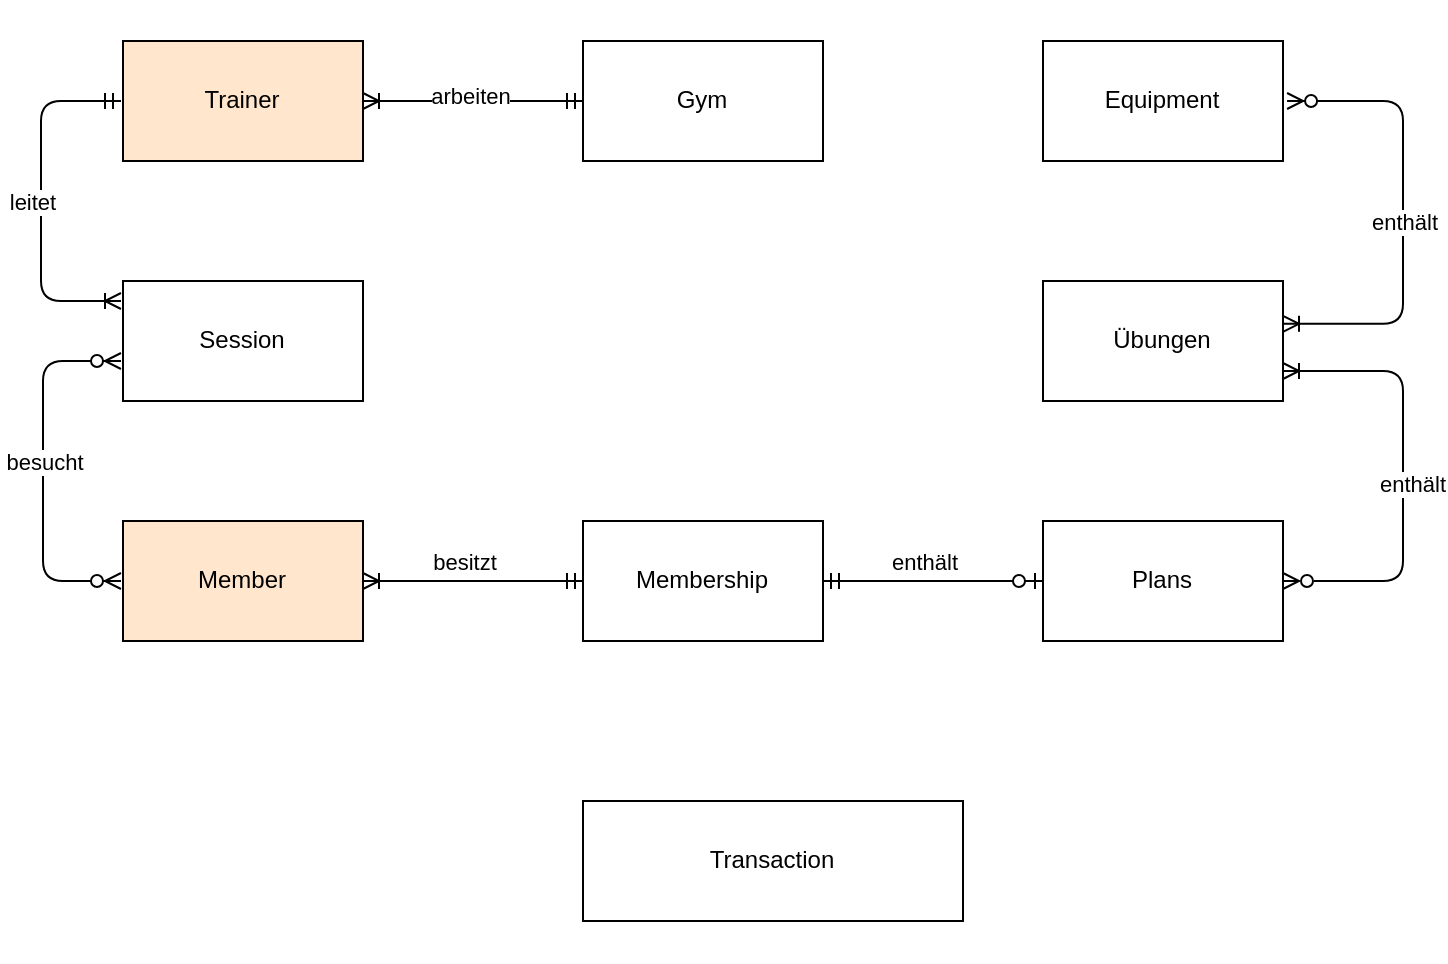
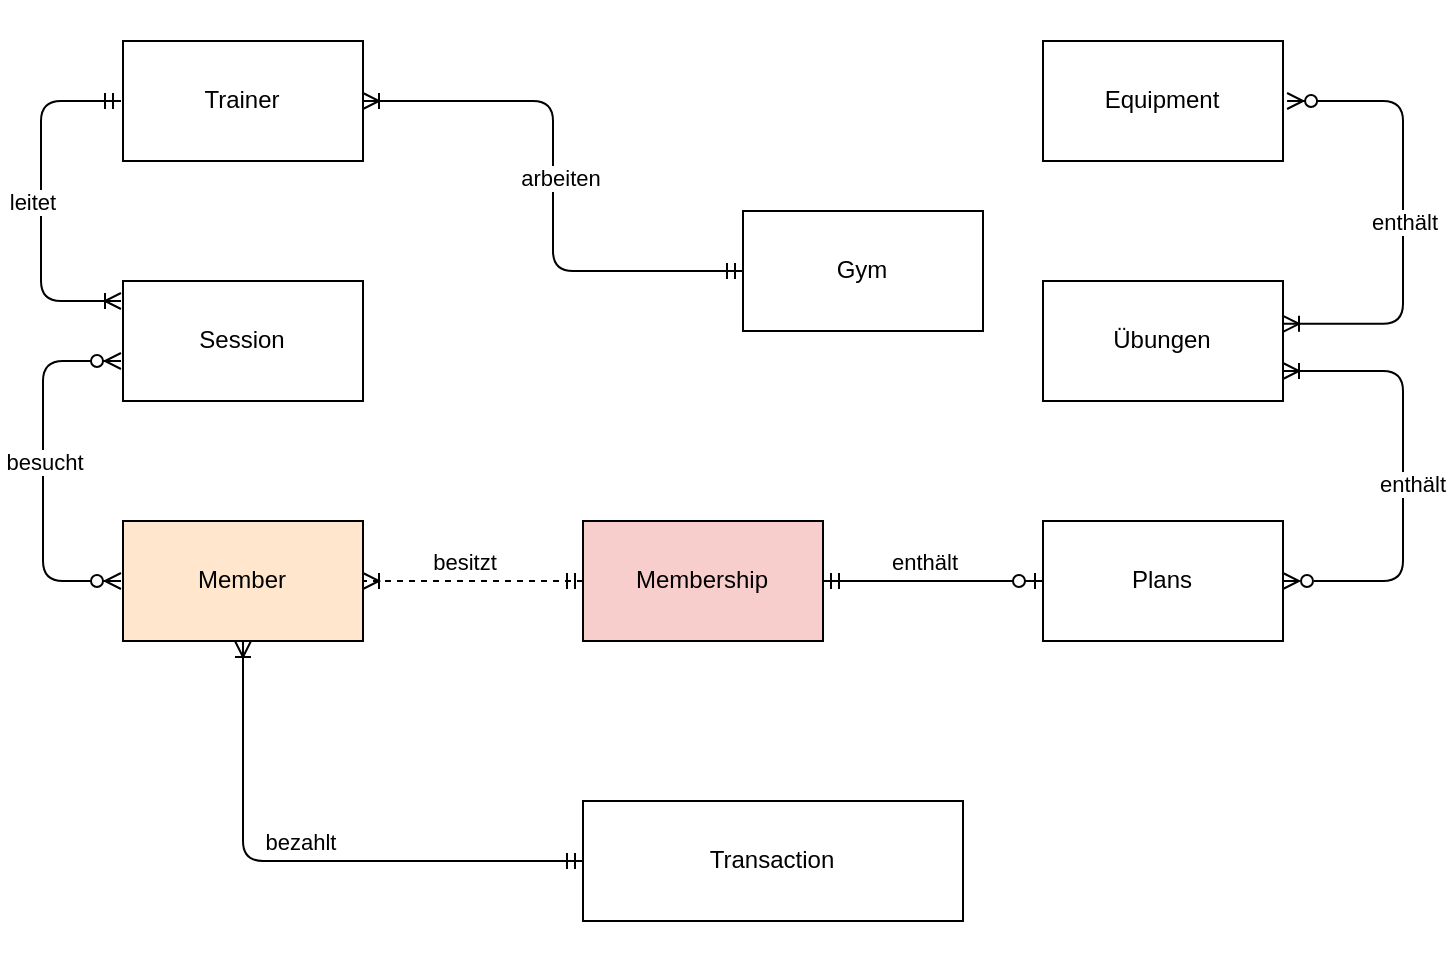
  <mxCell id="0" />
  <mxCell id="1" parent="0" />
- <mxCell id="2" value="Trainer" style="rounded=0;whiteSpace=wrap;html=1;fillColor=#ffe6cc;" parent="1" vertex="1"><mxGeometry x="61" y="20" width="120" height="60" as="geometry" /></mxCell>
+ <mxCell id="2" value="Trainer" style="rounded=0;whiteSpace=wrap;html=1;" parent="1" vertex="1"><mxGeometry x="61" y="20" width="120" height="60" as="geometry" /></mxCell>
  <mxCell id="3" value="Session" style="rounded=0;whiteSpace=wrap;html=1;" vertex="1" parent="1"><mxGeometry x="61" y="140" width="120" height="60" as="geometry" /></mxCell>
- <mxCell id="4" value="Membership" style="rounded=0;whiteSpace=wrap;html=1;" vertex="1" parent="1"><mxGeometry x="291" y="260" width="120" height="60" as="geometry" /></mxCell>
+ <mxCell id="4" value="Membership" style="rounded=0;whiteSpace=wrap;html=1;fillColor=#f8cecc;" vertex="1" parent="1"><mxGeometry x="291" y="260" width="120" height="60" as="geometry" /></mxCell>
  <mxCell id="5" value="Plans" style="rounded=0;whiteSpace=wrap;html=1;" vertex="1" parent="1"><mxGeometry x="521" y="260" width="120" height="60" as="geometry" /></mxCell>
- <mxCell id="6" value="Gym" style="rounded=0;whiteSpace=wrap;html=1;" vertex="1" parent="1"><mxGeometry x="291" y="20" width="120" height="60" as="geometry" /></mxCell>
+ <mxCell id="6" value="Gym" style="rounded=0;whiteSpace=wrap;html=1;" vertex="1" parent="1"><mxGeometry x="371" y="105" width="120" height="60" as="geometry" /></mxCell>
  <mxCell id="7" value="Member" style="rounded=0;whiteSpace=wrap;html=1;fillColor=#ffe6cc;" vertex="1" parent="1"><mxGeometry x="61" y="260" width="120" height="60" as="geometry" /></mxCell>
  <mxCell id="8" value="Equipment" style="rounded=0;whiteSpace=wrap;html=1;" vertex="1" parent="1"><mxGeometry x="521" y="20" width="120" height="60" as="geometry" /></mxCell>
  <mxCell id="9" value="Transaction" style="rounded=0;whiteSpace=wrap;html=1;" vertex="1" parent="1"><mxGeometry x="291" y="400" width="190" height="60" as="geometry" /></mxCell>
  <mxCell id="10" value="" style="edgeStyle=orthogonalEdgeStyle;fontSize=12;html=1;endArrow=ERoneToMany;startArrow=ERmandOne;exitX=0;exitY=0.5;exitDx=0;exitDy=0;" edge="1" parent="1"><mxGeometry width="100" height="100" relative="1" as="geometry"><mxPoint x="60" y="50" as="sourcePoint" /><mxPoint x="60" y="150" as="targetPoint" /><Array as="points"><mxPoint x="20" y="50" /><mxPoint x="20" y="150" /></Array></mxGeometry></mxCell>
  <mxCell id="11" value="leitet" style="edgeLabel;html=1;align=center;verticalAlign=middle;resizable=0;points=[];" vertex="1" connectable="0" parent="10"><mxGeometry x="-0.16" y="-5" relative="1" as="geometry"><mxPoint y="14" as="offset" /></mxGeometry></mxCell>
  <mxCell id="12" value="" style="edgeStyle=orthogonalEdgeStyle;fontSize=12;html=1;endArrow=ERzeroToMany;endFill=1;startArrow=ERzeroToMany;exitX=0;exitY=0.5;exitDx=0;exitDy=0;" edge="1" parent="1"><mxGeometry width="100" height="100" relative="1" as="geometry"><mxPoint x="60" y="290" as="sourcePoint" /><mxPoint x="60" y="180" as="targetPoint" /><Array as="points"><mxPoint x="21" y="290" /><mxPoint x="21" y="180" /></Array></mxGeometry></mxCell>
  <mxCell id="13" value="besucht" style="edgeLabel;html=1;align=center;verticalAlign=middle;resizable=0;points=[];" vertex="1" connectable="0" parent="12"><mxGeometry x="0.1" y="-1" relative="1" as="geometry"><mxPoint x="-1" y="4" as="offset" /></mxGeometry></mxCell>
  <mxCell id="14" value="" style="edgeStyle=orthogonalEdgeStyle;fontSize=12;html=1;endArrow=ERoneToMany;startArrow=ERmandOne;entryX=1;entryY=0.5;entryDx=0;entryDy=0;exitX=0;exitY=0.5;exitDx=0;exitDy=0;" edge="1" parent="1" source="6" target="2"><mxGeometry width="100" height="100" relative="1" as="geometry"><mxPoint x="291" y="110" as="sourcePoint" /><mxPoint x="391" y="10" as="targetPoint" /></mxGeometry></mxCell>
  <mxCell id="15" value="arbeiten" style="edgeLabel;html=1;align=center;verticalAlign=middle;resizable=0;points=[];" vertex="1" connectable="0" parent="14"><mxGeometry x="0.031" y="-3" relative="1" as="geometry"><mxPoint as="offset" /></mxGeometry></mxCell>
- <mxCell id="16" value="" style="edgeStyle=entityRelationEdgeStyle;fontSize=12;html=1;endArrow=ERoneToMany;startArrow=ERmandOne;entryX=1;entryY=0.5;entryDx=0;entryDy=0;exitX=0;exitY=0.5;exitDx=0;exitDy=0;" edge="1" parent="1" source="4" target="7"><mxGeometry width="100" height="100" relative="1" as="geometry"><mxPoint x="91" y="430" as="sourcePoint" /><mxPoint x="191" y="330" as="targetPoint" /></mxGeometry></mxCell>
+ <mxCell id="16" value="" style="edgeStyle=entityRelationEdgeStyle;fontSize=12;html=1;endArrow=ERoneToMany;startArrow=ERmandOne;entryX=1;entryY=0.5;entryDx=0;entryDy=0;exitX=0;exitY=0.5;exitDx=0;exitDy=0;dashed=1;" edge="1" parent="1" source="4" target="7"><mxGeometry width="100" height="100" relative="1" as="geometry"><mxPoint x="91" y="430" as="sourcePoint" /><mxPoint x="191" y="330" as="targetPoint" /></mxGeometry></mxCell>
  <mxCell id="17" value="besitzt" style="edgeLabel;html=1;align=center;verticalAlign=middle;resizable=0;points=[];" vertex="1" connectable="0" parent="16"><mxGeometry x="-0.076" y="-2" relative="1" as="geometry"><mxPoint x="-9" y="-8" as="offset" /></mxGeometry></mxCell>
  <mxCell id="18" value="" style="edgeStyle=entityRelationEdgeStyle;fontSize=12;html=1;endArrow=ERzeroToOne;startArrow=ERmandOne;entryX=0;entryY=0.5;entryDx=0;entryDy=0;" edge="1" parent="1" target="5"><mxGeometry width="100" height="100" relative="1" as="geometry"><mxPoint x="411" y="290" as="sourcePoint" /><mxPoint x="511" y="190" as="targetPoint" /></mxGeometry></mxCell>
  <mxCell id="19" value="enthält" style="edgeLabel;html=1;align=center;verticalAlign=middle;resizable=0;points=[];" vertex="1" connectable="0" parent="18"><mxGeometry x="0.076" y="2" relative="1" as="geometry"><mxPoint x="-9" y="-8" as="offset" /></mxGeometry></mxCell>
+ <mxCell id="20" value="" style="edgeStyle=orthogonalEdgeStyle;fontSize=12;html=1;endArrow=ERoneToMany;startArrow=ERmandOne;entryX=0.5;entryY=1;entryDx=0;entryDy=0;exitX=0;exitY=0.5;exitDx=0;exitDy=0;" edge="1" parent="1" source="9" target="7"><mxGeometry width="100" height="100" relative="1" as="geometry"><mxPoint x="31" y="450" as="sourcePoint" /><mxPoint x="131" y="350" as="targetPoint" /></mxGeometry></mxCell>
+ <mxCell id="21" value="bezahlt" style="edgeLabel;html=1;align=center;verticalAlign=middle;resizable=0;points=[];" vertex="1" connectable="0" parent="20"><mxGeometry x="0.013" y="3" relative="1" as="geometry"><mxPoint y="-13" as="offset" /></mxGeometry></mxCell>
  <mxCell id="22" value="Übungen" style="rounded=0;whiteSpace=wrap;html=1;" vertex="1" parent="1"><mxGeometry x="521" y="140" width="120" height="60" as="geometry" /></mxCell>
  <mxCell id="23" value="" style="edgeStyle=orthogonalEdgeStyle;fontSize=12;html=1;endArrow=ERoneToMany;startArrow=ERzeroToMany;exitX=1.017;exitY=0.393;exitDx=0;exitDy=0;entryX=1;entryY=0.25;entryDx=0;entryDy=0;exitPerimeter=0;" edge="1" parent="1"><mxGeometry width="100" height="100" relative="1" as="geometry"><mxPoint x="643.04" y="50" as="sourcePoint" /><mxPoint x="641" y="161.42" as="targetPoint" /><Array as="points"><mxPoint x="701" y="50" /><mxPoint x="701" y="161" /></Array></mxGeometry></mxCell>
  <mxCell id="24" value="enthält" style="edgeLabel;html=1;align=center;verticalAlign=middle;resizable=0;points=[];" vertex="1" connectable="0" parent="23"><mxGeometry x="0.104" y="3" relative="1" as="geometry"><mxPoint x="-3" y="-9" as="offset" /></mxGeometry></mxCell>
  <mxCell id="25" value="" style="edgeStyle=orthogonalEdgeStyle;fontSize=12;html=1;endArrow=ERoneToMany;startArrow=ERzeroToMany;entryX=1;entryY=0.75;entryDx=0;entryDy=0;startFill=0;" edge="1" parent="1" target="22"><mxGeometry width="100" height="100" relative="1" as="geometry"><mxPoint x="641" y="290" as="sourcePoint" /><mxPoint x="741" y="190" as="targetPoint" /><Array as="points"><mxPoint x="701" y="290" /><mxPoint x="701" y="185" /></Array></mxGeometry></mxCell>
  <mxCell id="26" value="enthält" style="edgeLabel;html=1;align=center;verticalAlign=middle;resizable=0;points=[];" vertex="1" connectable="0" parent="25"><mxGeometry x="-0.033" y="-4" relative="1" as="geometry"><mxPoint as="offset" /></mxGeometry></mxCell>
